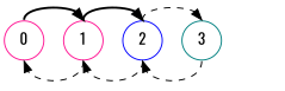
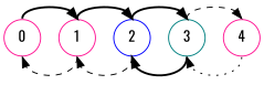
  digraph {
    fontname=Oswald
    node [color=deeppink fontname=Oswald shape=circle]
    edge [fontname=Oswald headport=n style=dashed tailport=n]
    0
    1
    2 [color=blue]
    3 [color=teal]
+   4
    subgraph sub_1 {
      rank=same
      0
      1
      2
      3
+     4
    }
    0 -> 1 [style=bold]
    1 -> 0 [headport=s tailport=s]
    1 -> 2 [style=bold]
    2 -> 1 [headport=s tailport=s]
-   2 -> 3
-   3 -> 2 [headport=s tailport=s]
+   2 -> 3 [style=bold]
+   3 -> 2 [headport=s style=bold tailport=s]
+   3 -> 4
+   4 -> 3 [headport=s style=dotted tailport=s]
  }
